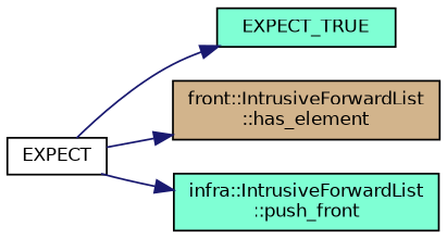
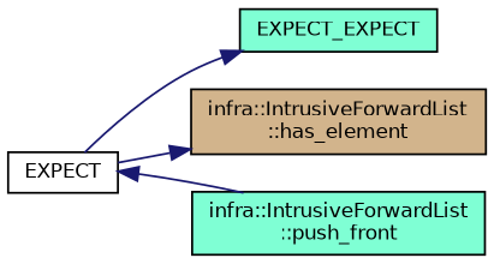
  digraph {
    rankdir=LR
    node [color=black fillcolor=aquamarine fontname=Helvetica fontsize=10 shape=record style=filled]
    edge [color=midnightblue fontname=Helvetica fontsize=10 labelfontname=Helvetica labelfontsize=10 style=solid]
    n1 [fillcolor=white fontcolor=black height=0.2 label=EXPECT width=0.4]
-   n2 [height=0.2 label=EXPECT_TRUE width=0.4]
-   n3 [fillcolor=tan height=0.2 label="front::IntrusiveForwardList\l::has_element" width=0.4]
+   n2 [height=0.2 label=EXPECT_EXPECT width=0.4]
+   n3 [fillcolor=tan height=0.2 label="infra::IntrusiveForwardList\l::has_element" width=0.4]
    n4 [height=0.2 label="infra::IntrusiveForwardList\l::push_front" width=0.4]
    n1 -> n2
    n1 -> n3
-   n1 -> n4
+   n4 -> n1
  }
